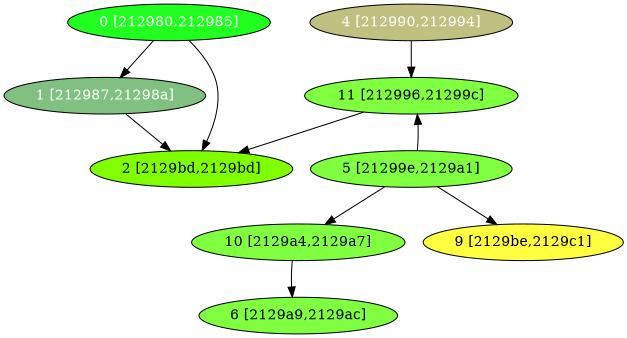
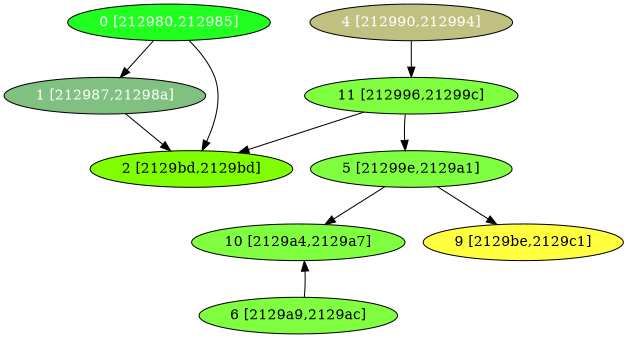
  digraph {
    node [fillcolor="#80FF40" fontcolor="#000000" shape=oval style=filled]
    n1 [fillcolor="#20FF20" fontcolor="#ffffff" label="0 [212980,212985]"]
    n2 [fillcolor="#80C080" fontcolor="#ffffff" label="1 [212987,21298a]"]
    n3 [fillcolor="#80FF00" label="2 [2129bd,2129bd]"]
    n4 [fillcolor="#C0C080" fontcolor="#ffffff" label="4 [212990,212994]"]
    n5 [label="11 [212996,21299c]"]
    n6 [label="5 [21299e,2129a1]"]
    n7 [label="10 [2129a4,2129a7]"]
    n8 [fillcolor="#FFFF40" label="9 [2129be,2129c1]"]
    n9 [label="6 [2129a9,2129ac]"]
    n1 -> n2
    n1 -> n3
    n2 -> n3
    n4 -> n5
    n5 -> n3
-   n6 -> n5
+   n5 -> n6
    n6 -> n7
    n6 -> n8
-   n7 -> n9
+   n9 -> n7
  }
